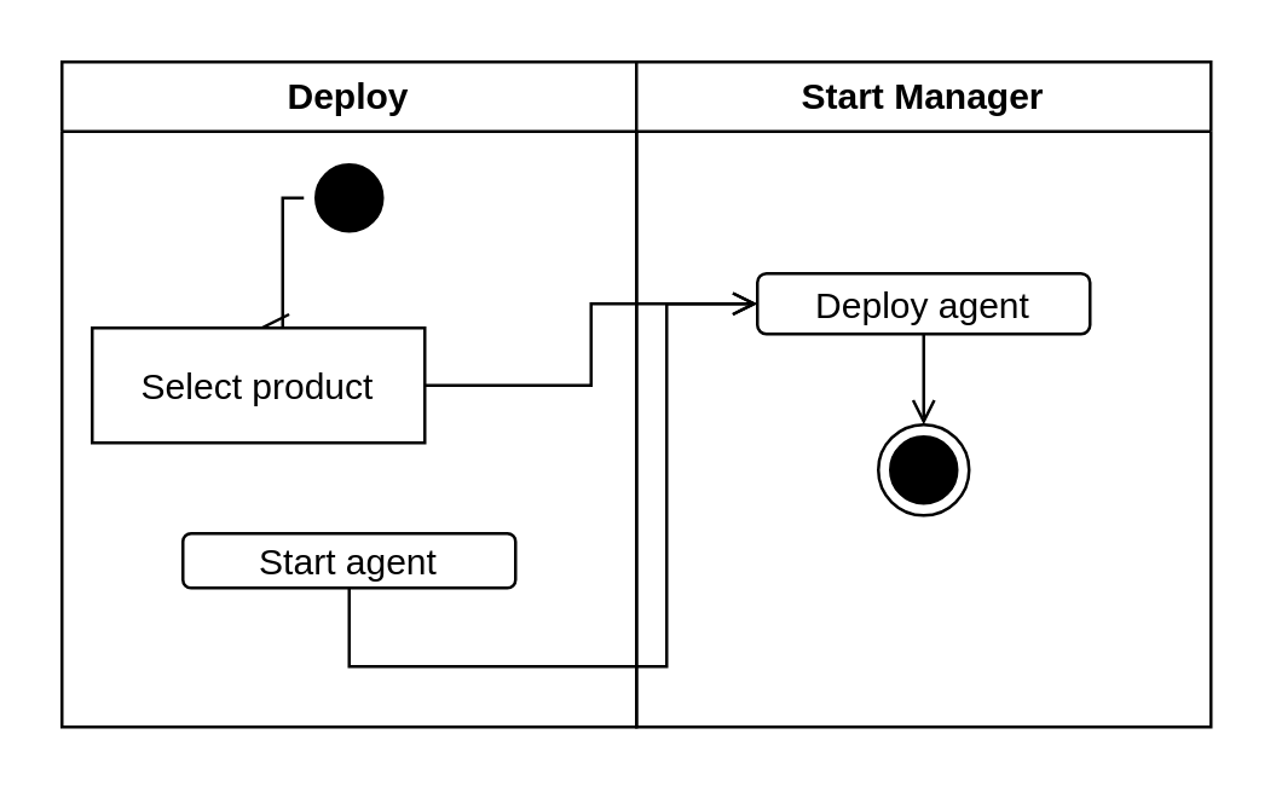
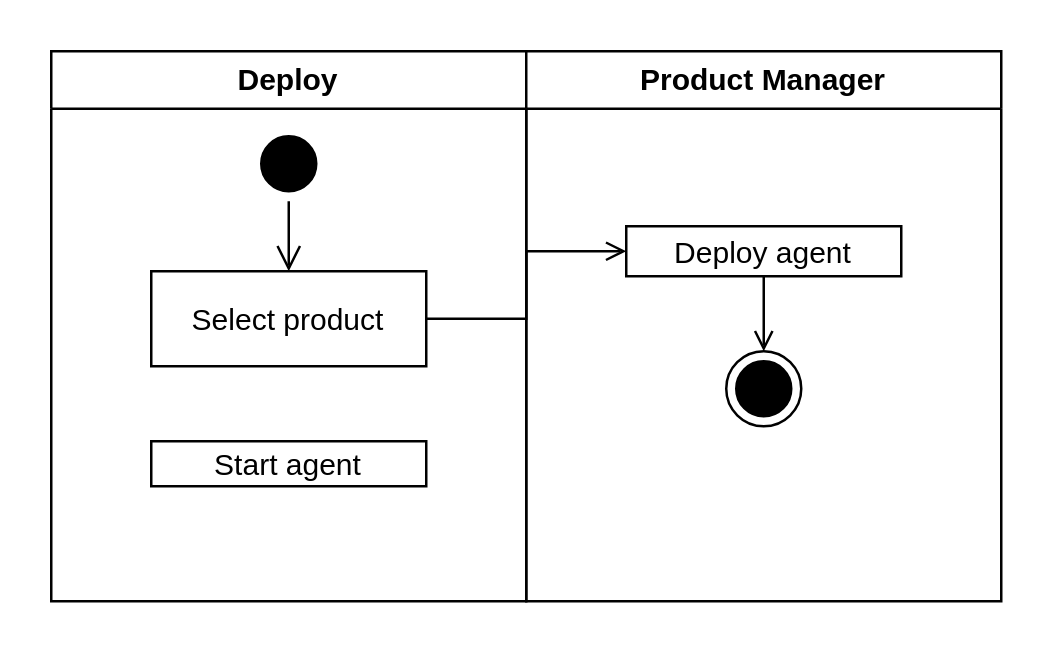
  <mxCell id="0" />
  <mxCell id="1" parent="0" />
  <mxCell id="2" value="Deploy" style="swimlane;whiteSpace=wrap;movable=1;resizable=1;rotatable=1;deletable=1;editable=1;locked=0;connectable=1;" parent="1" vertex="1"><mxGeometry x="20" y="20" width="190" height="220" as="geometry"><mxRectangle x="164.5" y="128" width="70" height="30" as="alternateBounds" /></mxGeometry></mxCell>
  <mxCell id="3" value="" style="ellipse;shape=startState;fillColor=#000000;strokeColor=default;" parent="2" vertex="1"><mxGeometry x="80" y="30" width="30" height="30" as="geometry" /></mxCell>
  <mxCell id="4" value="" style="edgeStyle=elbowEdgeStyle;elbow=horizontal;verticalAlign=bottom;endArrow=open;endSize=8;strokeColor=default;endFill=1;rounded=0;entryX=0.5;entryY=0;entryDx=0;entryDy=0;" parent="2" source="3" target="6" edge="1"><mxGeometry x="100" y="40" as="geometry"><mxPoint x="95" y="80" as="targetPoint" /></mxGeometry></mxCell>
  <mxCell id="5" style="edgeStyle=orthogonalEdgeStyle;rounded=0;orthogonalLoop=1;jettySize=auto;html=1;endArrow=open;endFill=0;" parent="2" source="6" target="10" edge="1"><mxGeometry relative="1" as="geometry" /></mxCell>
- <mxCell id="6" value="Select product" style="" parent="2" vertex="1"><mxGeometry x="10" y="88" width="110" height="38" as="geometry" /></mxCell>
- <mxCell id="7" value="Start agent" style="rounded=1;" parent="2" vertex="1"><mxGeometry x="40" y="156" width="110" height="18" as="geometry" /></mxCell>
- <mxCell id="8" value="Start Manager" style="swimlane;whiteSpace=wrap;startSize=23;movable=1;resizable=1;rotatable=1;deletable=1;editable=1;locked=0;connectable=1;" parent="1" vertex="1"><mxGeometry x="210" y="20" width="190" height="220" as="geometry" /></mxCell>
+ <mxCell id="6" value="Select product" style="" parent="2" vertex="1"><mxGeometry x="40" y="88" width="110" height="38" as="geometry" /></mxCell>
+ <mxCell id="7" value="Start agent" style="" parent="2" vertex="1"><mxGeometry x="40" y="156" width="110" height="18" as="geometry" /></mxCell>
+ <mxCell id="8" value="Product Manager" style="swimlane;whiteSpace=wrap;startSize=23;movable=1;resizable=1;rotatable=1;deletable=1;editable=1;locked=0;connectable=1;" parent="1" vertex="1"><mxGeometry x="210" y="20" width="190" height="220" as="geometry" /></mxCell>
  <mxCell id="9" style="edgeStyle=orthogonalEdgeStyle;rounded=0;orthogonalLoop=1;jettySize=auto;html=1;exitX=0.5;exitY=1;exitDx=0;exitDy=0;entryX=0.5;entryY=0;entryDx=0;entryDy=0;endArrow=open;endFill=0;" parent="8" source="10" target="11" edge="1"><mxGeometry relative="1" as="geometry" /></mxCell>
- <mxCell id="10" value="Deploy agent" style="rounded=1;" parent="8" vertex="1"><mxGeometry x="40" y="70" width="110" height="20" as="geometry" /></mxCell>
+ <mxCell id="10" value="Deploy agent" style="" parent="8" vertex="1"><mxGeometry x="40" y="70" width="110" height="20" as="geometry" /></mxCell>
  <mxCell id="11" value="" style="ellipse;html=1;shape=endState;fillColor=#000000;strokeColor=default;" parent="8" vertex="1"><mxGeometry x="80" y="120" width="30" height="30" as="geometry" /></mxCell>
- <mxCell id="12" style="edgeStyle=orthogonalEdgeStyle;rounded=0;orthogonalLoop=1;jettySize=auto;html=1;entryX=0;entryY=0.5;entryDx=0;entryDy=0;endArrow=open;endFill=0;exitX=0.5;exitY=1;exitDx=0;exitDy=0;" parent="1" source="7" target="10" edge="1"><mxGeometry relative="1" as="geometry"><Array as="points"><mxPoint x="115" y="220" /><mxPoint x="220" y="220" /><mxPoint x="220" y="100" /></Array></mxGeometry></mxCell>
